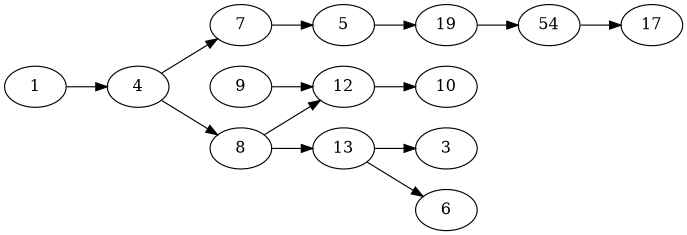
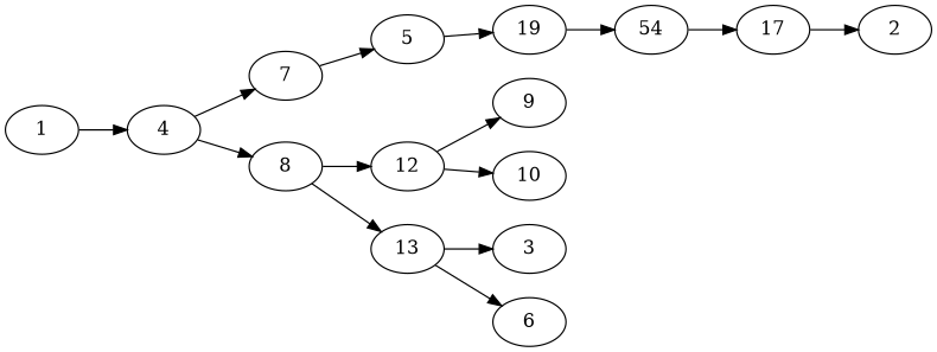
  strict digraph {
    rankdir=LR
    1
    4
    7
    8
    5
    12
    13
    n8 [label=19]
    9
    10
    3
    6
    n13 [label=54]
    n14 [label=17]
+   2
    1 -> 4
    4 -> 7
    4 -> 8
    7 -> 5
    8 -> 12
    8 -> 13
    5 -> n8
-   9 -> 12
+   12 -> 9
    12 -> 10
    13 -> 3
    13 -> 6
    n8 -> n13
    n13 -> n14
+   n14 -> 2
  }
